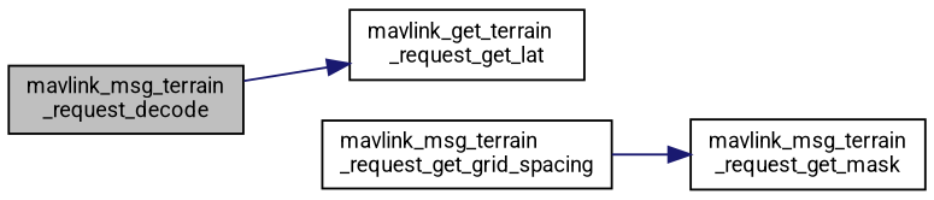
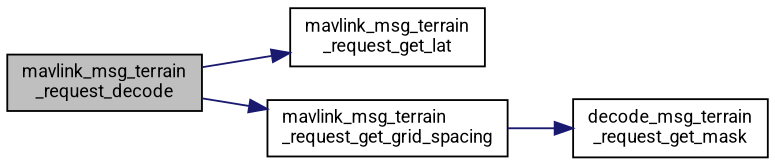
  digraph {
    fontname=Roboto
    rankdir=LR
    node [color=black fillcolor=white fontname=Roboto fontsize=10 shape=record style=filled]
    edge [color=midnightblue fontname=Roboto fontsize=10 labelfontname=Helvetica labelfontsize=10 style=solid]
    n1 [fillcolor=grey75 fontcolor=black height=0.2 label="mavlink_msg_terrain\l_request_decode" width=0.4]
-   n2 [height=0.2 label="mavlink_get_terrain\l_request_get_lat" width=0.4]
+   n2 [height=0.2 label="mavlink_msg_terrain\l_request_get_lat" width=0.4]
    n3 [height=0.2 label="mavlink_msg_terrain\l_request_get_grid_spacing" width=0.4]
-   n4 [height=0.2 label="mavlink_msg_terrain\l_request_get_mask" width=0.4]
+   n4 [height=0.2 label="decode_msg_terrain\l_request_get_mask" width=0.4]
    n1 -> n2
+   n1 -> n3
    n3 -> n4
  }
